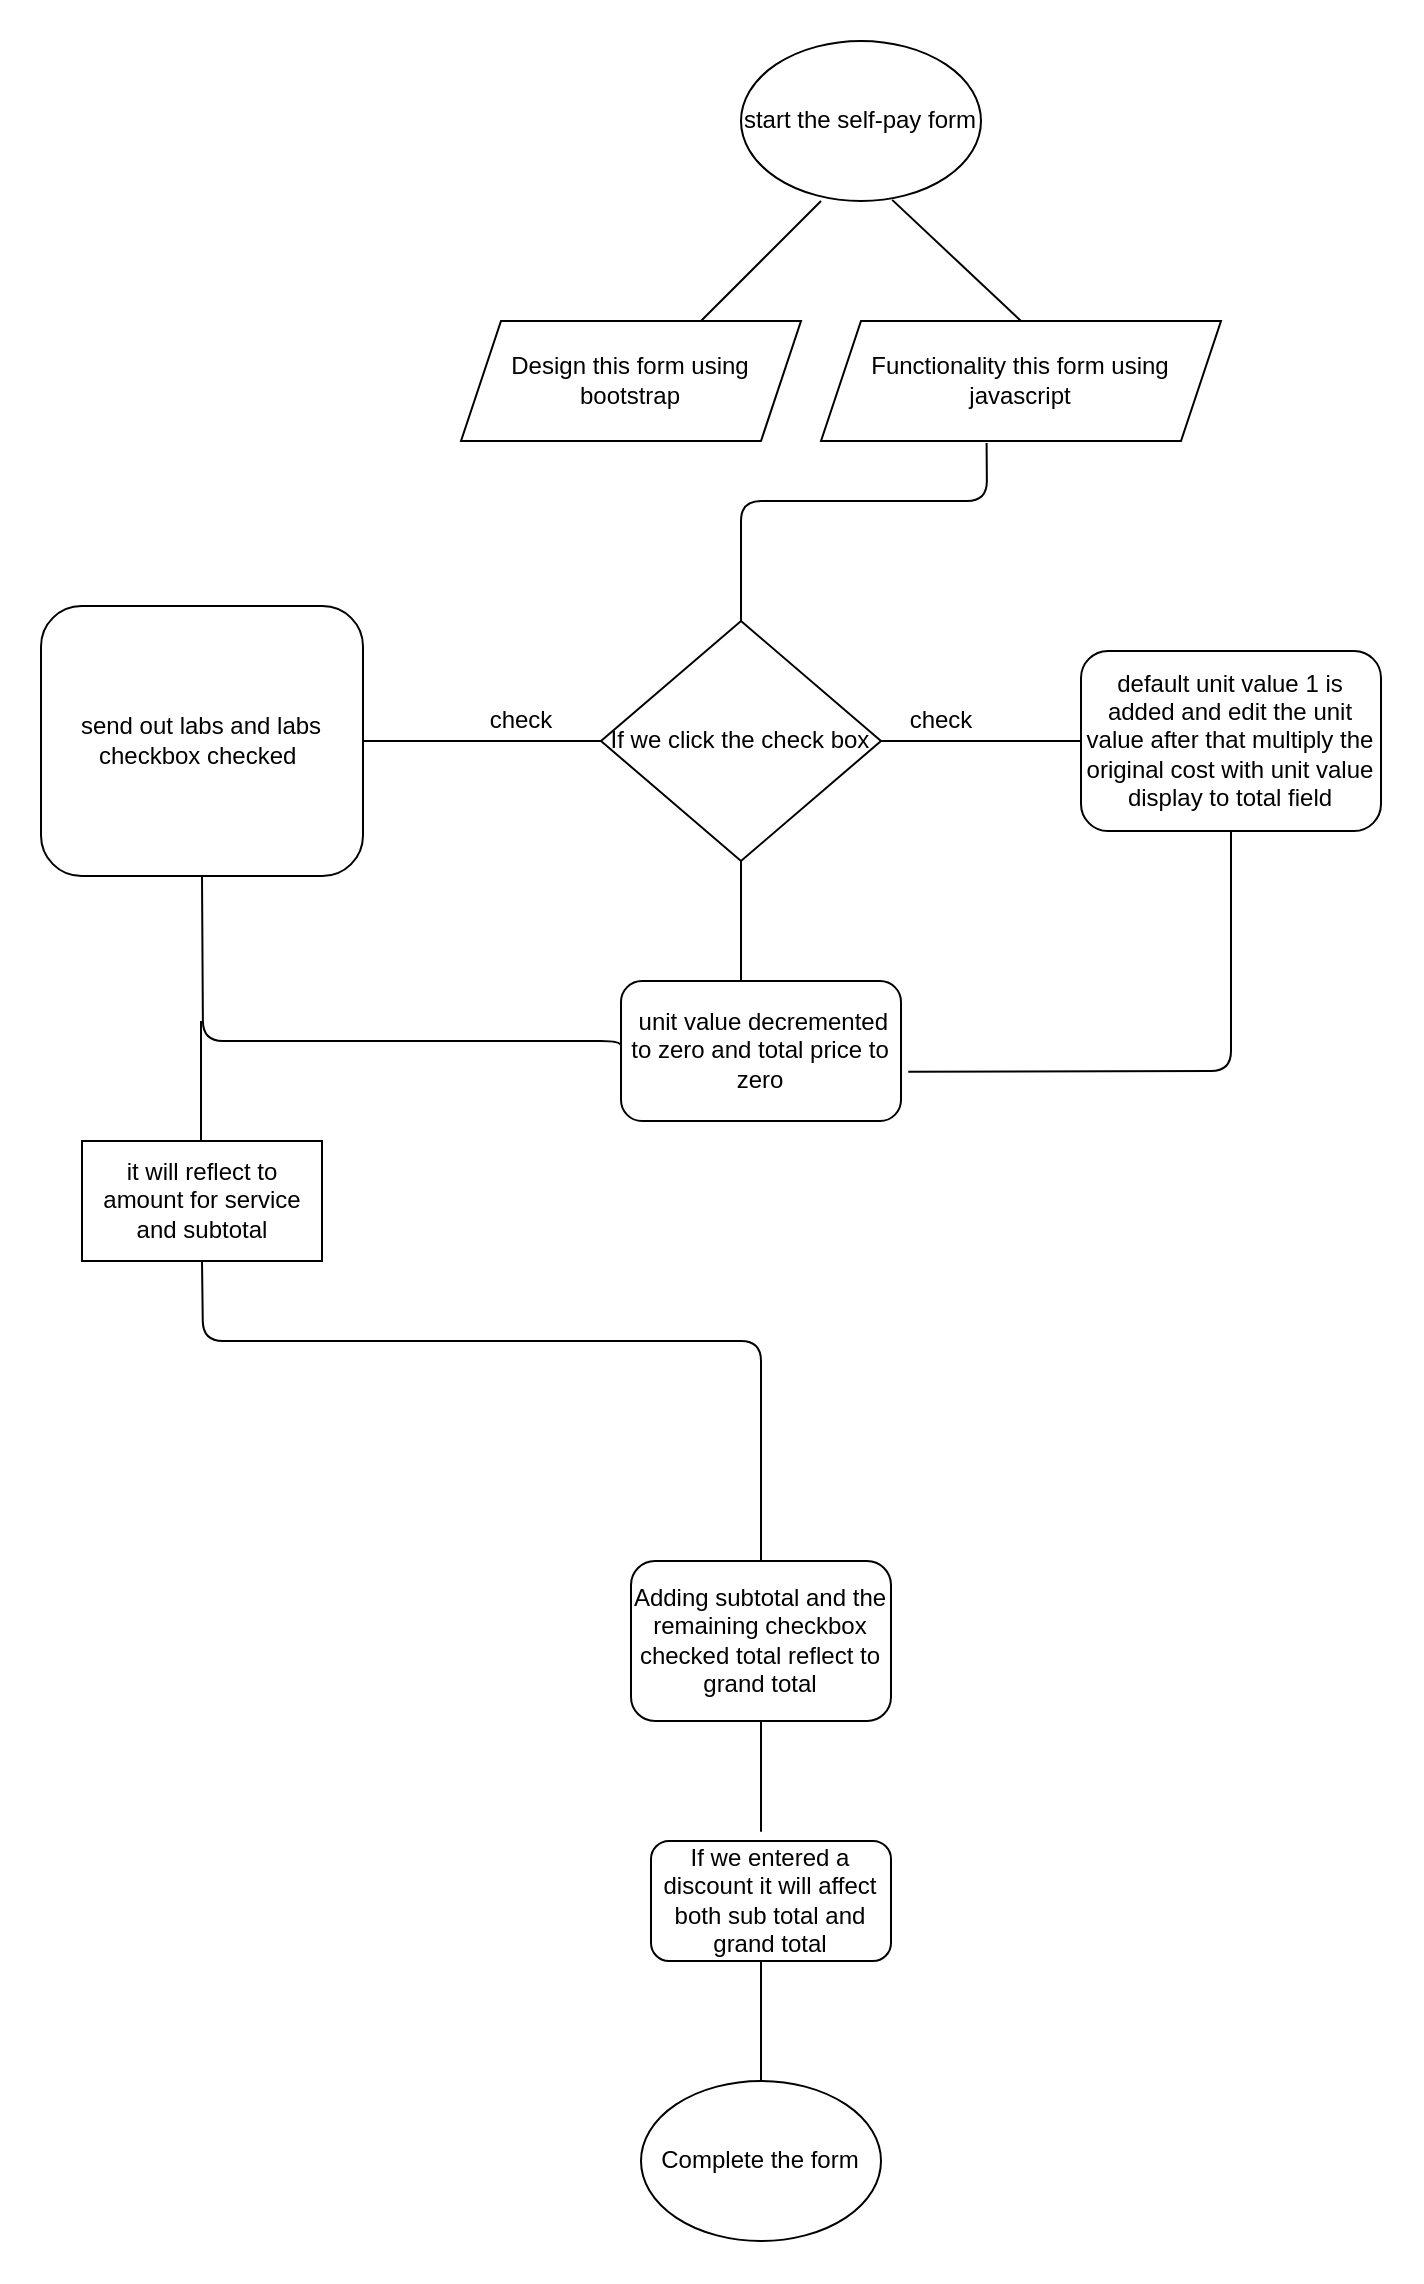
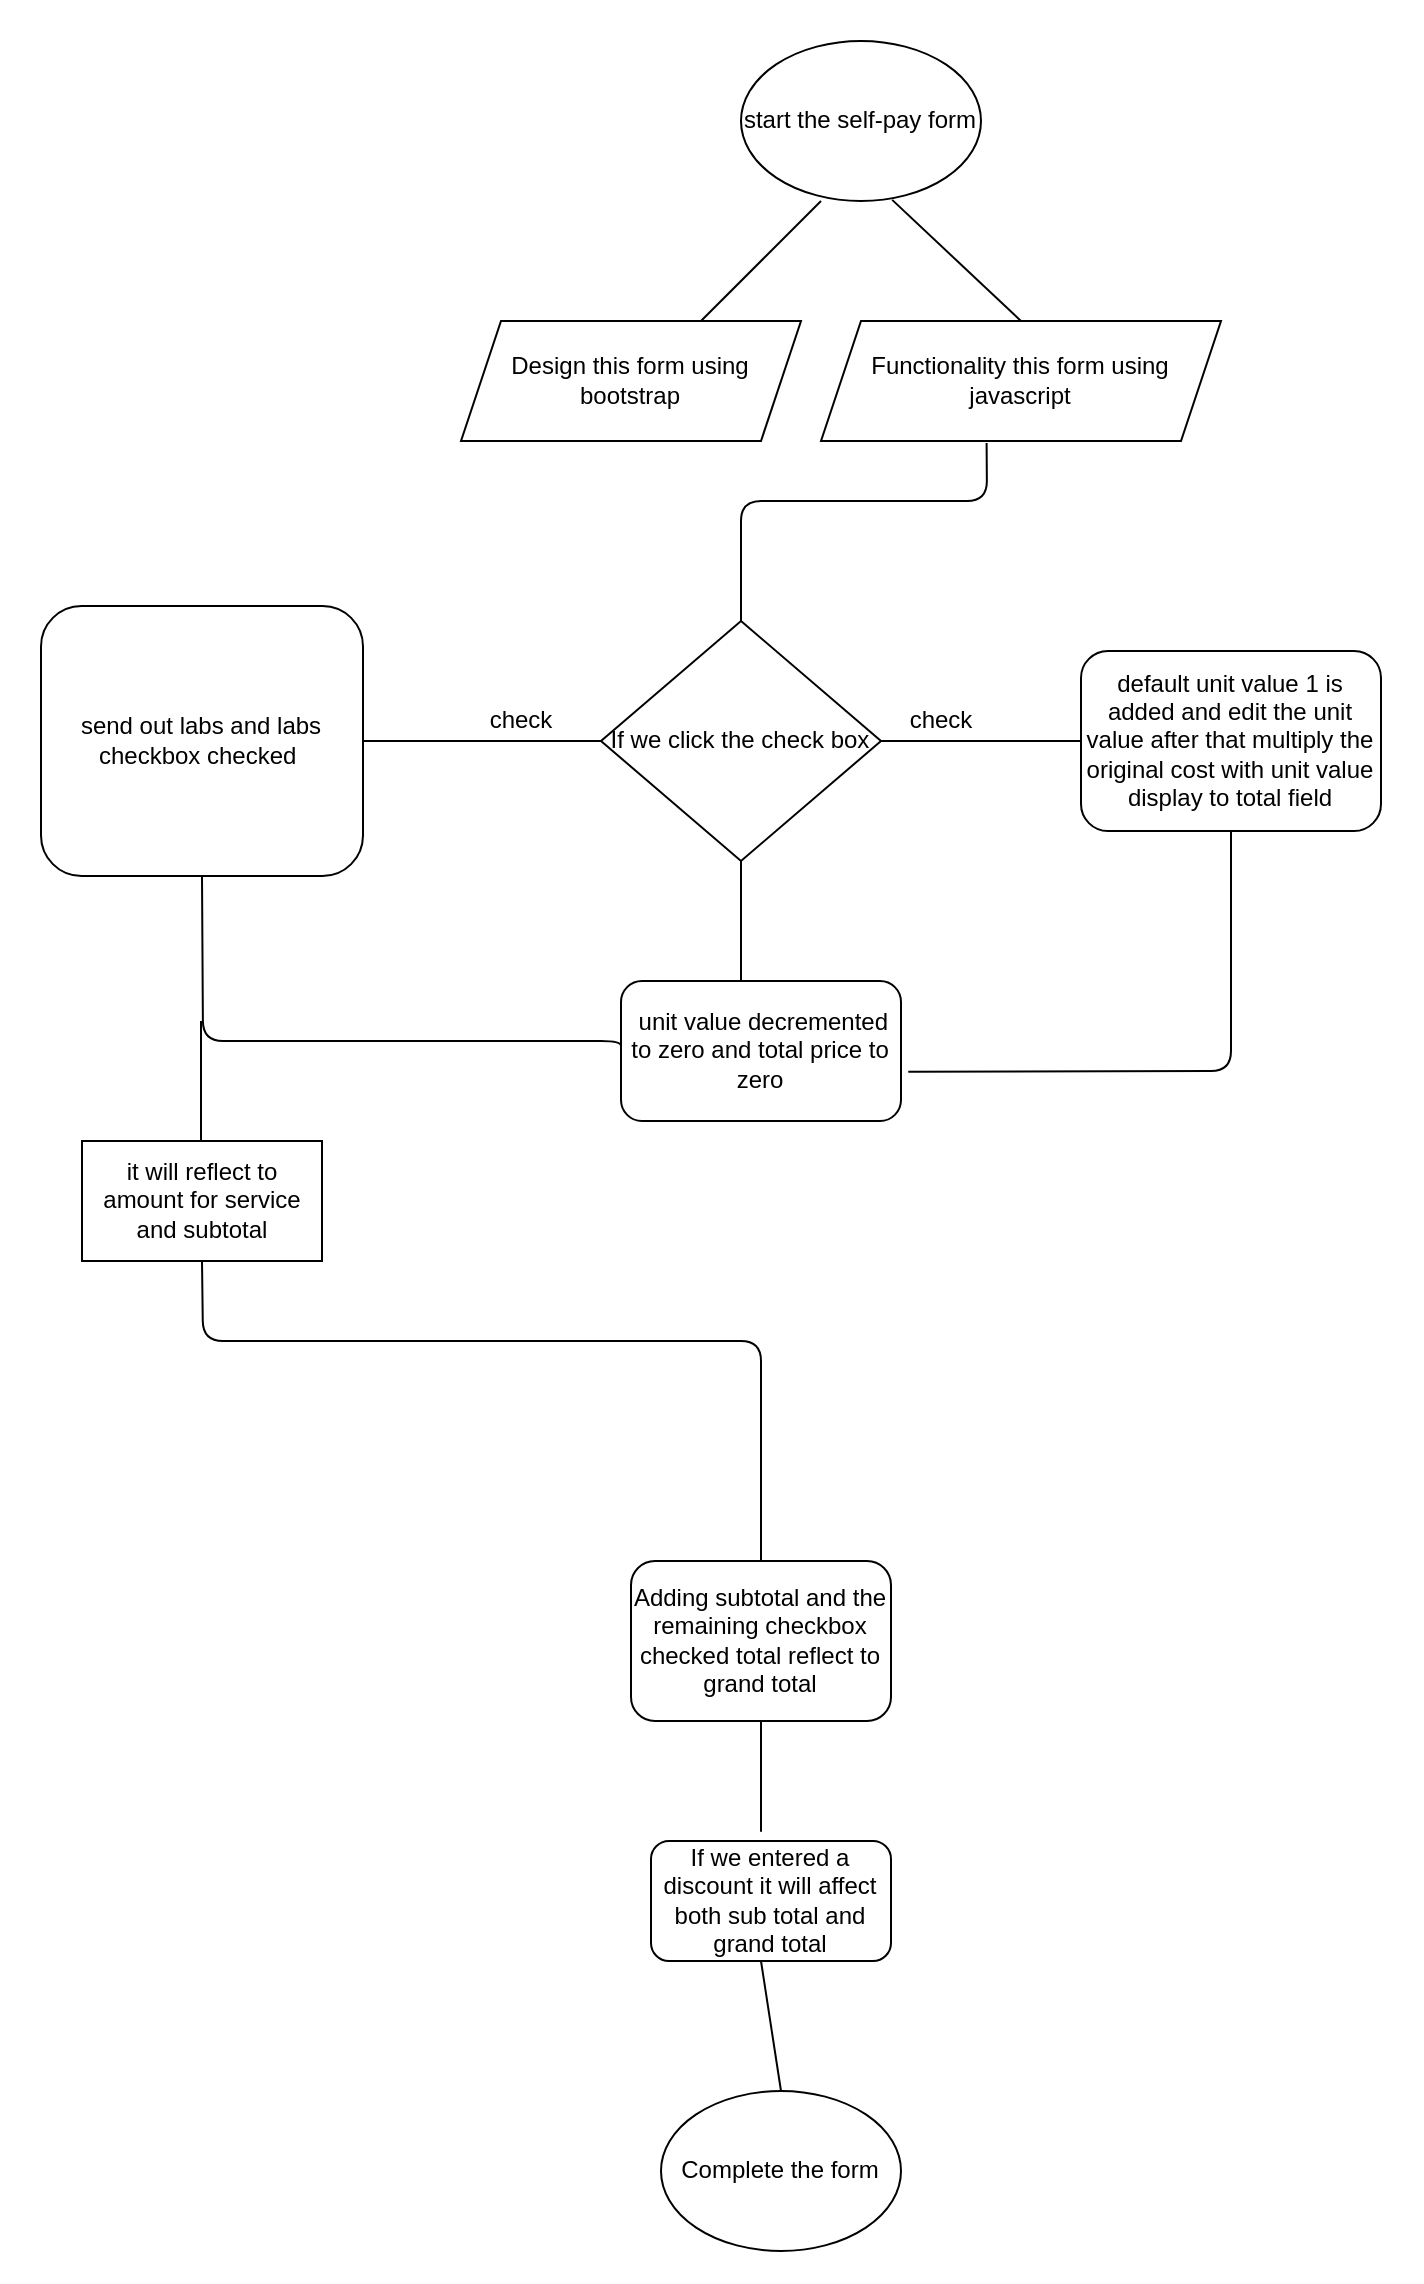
  <mxCell id="0" />
  <mxCell id="1" parent="0" />
  <mxCell id="2" value="start the self-pay form" style="ellipse;whiteSpace=wrap;html=1;" vertex="1" parent="1"><mxGeometry x="370" y="20" width="120" height="80" as="geometry" /></mxCell>
  <mxCell id="3" value="" style="endArrow=none;html=1;" edge="1" parent="1"><mxGeometry width="50" height="50" relative="1" as="geometry"><mxPoint x="350" y="160" as="sourcePoint" /><mxPoint x="410" y="100" as="targetPoint" /></mxGeometry></mxCell>
  <mxCell id="4" value="" style="endArrow=none;html=1;entryX=0.63;entryY=0.993;entryDx=0;entryDy=0;entryPerimeter=0;" edge="1" parent="1" target="2"><mxGeometry width="50" height="50" relative="1" as="geometry"><mxPoint x="510" y="160" as="sourcePoint" /><mxPoint x="480" y="130" as="targetPoint" /></mxGeometry></mxCell>
  <mxCell id="5" value="Design this form using bootstrap" style="shape=parallelogram;perimeter=parallelogramPerimeter;whiteSpace=wrap;html=1;fixedSize=1;" vertex="1" parent="1"><mxGeometry x="230" y="160" width="170" height="60" as="geometry" /></mxCell>
  <mxCell id="6" value="Functionality this form using javascript" style="shape=parallelogram;perimeter=parallelogramPerimeter;whiteSpace=wrap;html=1;fixedSize=1;" vertex="1" parent="1"><mxGeometry x="410" y="160" width="200" height="60" as="geometry" /></mxCell>
  <mxCell id="7" value="" style="endArrow=none;html=1;entryX=0.414;entryY=1.017;entryDx=0;entryDy=0;entryPerimeter=0;exitX=0.5;exitY=0;exitDx=0;exitDy=0;" edge="1" parent="1" source="8" target="6"><mxGeometry width="50" height="50" relative="1" as="geometry"><mxPoint x="370" y="290" as="sourcePoint" /><mxPoint x="480" y="240" as="targetPoint" /><Array as="points"><mxPoint x="370" y="250" /><mxPoint x="493" y="250" /></Array></mxGeometry></mxCell>
  <mxCell id="8" value="If we click the check box" style="rhombus;whiteSpace=wrap;html=1;" vertex="1" parent="1"><mxGeometry x="300" y="310" width="140" height="120" as="geometry" /></mxCell>
  <mxCell id="9" value="" style="endArrow=none;html=1;exitX=1;exitY=0.5;exitDx=0;exitDy=0;" edge="1" parent="1" source="8" target="10"><mxGeometry width="50" height="50" relative="1" as="geometry"><mxPoint x="485" y="380" as="sourcePoint" /><mxPoint x="520" y="370" as="targetPoint" /></mxGeometry></mxCell>
  <mxCell id="10" value="default unit value 1 is added and edit the unit value after that multiply the original cost with unit value display to total field" style="rounded=1;whiteSpace=wrap;html=1;" vertex="1" parent="1"><mxGeometry x="540" y="325" width="150" height="90" as="geometry" /></mxCell>
  <mxCell id="11" value="check" style="text;html=1;align=center;verticalAlign=middle;resizable=0;points=[];autosize=1;strokeColor=none;" vertex="1" parent="1"><mxGeometry x="445" y="350" width="50" height="20" as="geometry" /></mxCell>
  <mxCell id="12" value="" style="endArrow=none;html=1;entryX=0.5;entryY=1;entryDx=0;entryDy=0;" edge="1" parent="1" target="8"><mxGeometry width="50" height="50" relative="1" as="geometry"><mxPoint x="370" y="490" as="sourcePoint" /><mxPoint x="460" y="610" as="targetPoint" /></mxGeometry></mxCell>
  <mxCell id="13" value="&amp;nbsp;unit value decremented to zero and total price to zero" style="rounded=1;whiteSpace=wrap;html=1;" vertex="1" parent="1"><mxGeometry x="310" y="490" width="140" height="70" as="geometry" /></mxCell>
  <mxCell id="14" value="" style="endArrow=none;html=1;entryX=0.5;entryY=1;entryDx=0;entryDy=0;exitX=1.026;exitY=0.649;exitDx=0;exitDy=0;exitPerimeter=0;" edge="1" parent="1" source="13" target="10"><mxGeometry width="50" height="50" relative="1" as="geometry"><mxPoint x="615" y="495" as="sourcePoint" /><mxPoint x="460" y="460" as="targetPoint" /><Array as="points"><mxPoint x="615" y="535" /></Array></mxGeometry></mxCell>
  <mxCell id="15" value="send out labs and labs checkbox checked&amp;nbsp;" style="rounded=1;whiteSpace=wrap;html=1;" vertex="1" parent="1"><mxGeometry x="20" y="302.5" width="161" height="135" as="geometry" /></mxCell>
  <mxCell id="16" value="" style="endArrow=none;html=1;exitX=1;exitY=0.5;exitDx=0;exitDy=0;entryX=0;entryY=0.5;entryDx=0;entryDy=0;" edge="1" parent="1" source="15" target="8"><mxGeometry width="50" height="50" relative="1" as="geometry"><mxPoint x="210" y="370" as="sourcePoint" /><mxPoint x="260" y="320" as="targetPoint" /></mxGeometry></mxCell>
  <mxCell id="17" value="Adding subtotal and the remaining checkbox checked total reflect to grand total" style="rounded=1;whiteSpace=wrap;html=1;" vertex="1" parent="1"><mxGeometry x="315" y="780" width="130" height="80" as="geometry" /></mxCell>
  <mxCell id="18" value="" style="endArrow=none;html=1;entryX=0.5;entryY=1;entryDx=0;entryDy=0;exitX=0;exitY=0.5;exitDx=0;exitDy=0;" edge="1" parent="1" source="13" target="15"><mxGeometry width="50" height="50" relative="1" as="geometry"><mxPoint x="270" y="600" as="sourcePoint" /><mxPoint x="460" y="520" as="targetPoint" /><Array as="points"><mxPoint x="310" y="520" /><mxPoint x="101" y="520" /></Array></mxGeometry></mxCell>
  <mxCell id="19" value="&lt;span&gt;If we entered a discount it will affect both sub total and grand total&lt;/span&gt;" style="rounded=1;whiteSpace=wrap;html=1;" vertex="1" parent="1"><mxGeometry x="325" y="920" width="120" height="60" as="geometry" /></mxCell>
  <mxCell id="20" value="" style="endArrow=none;html=1;entryX=0.5;entryY=1;entryDx=0;entryDy=0;exitX=0.5;exitY=1;exitDx=0;exitDy=0;" edge="1" parent="1" source="17" target="17"><mxGeometry width="50" height="50" relative="1" as="geometry"><mxPoint x="380" y="790" as="sourcePoint" /><mxPoint x="460" y="750" as="targetPoint" /><Array as="points"><mxPoint x="380" y="920" /></Array></mxGeometry></mxCell>
- <mxCell id="21" value="Complete the form" style="ellipse;whiteSpace=wrap;html=1;" vertex="1" parent="1"><mxGeometry x="320" y="1040" width="120" height="80" as="geometry" /></mxCell>
+ <mxCell id="21" value="Complete the form" style="ellipse;whiteSpace=wrap;html=1;" vertex="1" parent="1"><mxGeometry x="330" y="1045" width="120" height="80" as="geometry" /></mxCell>
  <mxCell id="22" value="" style="endArrow=none;html=1;exitX=0.5;exitY=0;exitDx=0;exitDy=0;" edge="1" parent="1" source="21"><mxGeometry width="50" height="50" relative="1" as="geometry"><mxPoint x="410" y="800" as="sourcePoint" /><mxPoint x="380" y="980" as="targetPoint" /><Array as="points" /></mxGeometry></mxCell>
  <mxCell id="23" value="check" style="text;html=1;align=center;verticalAlign=middle;resizable=0;points=[];autosize=1;strokeColor=none;" vertex="1" parent="1"><mxGeometry x="235" y="350" width="50" height="20" as="geometry" /></mxCell>
  <mxCell id="24" value="" style="endArrow=none;html=1;" edge="1" parent="1"><mxGeometry width="50" height="50" relative="1" as="geometry"><mxPoint x="100" y="570" as="sourcePoint" /><mxPoint x="100" y="510" as="targetPoint" /></mxGeometry></mxCell>
  <mxCell id="25" value="it will reflect to amount for service and subtotal" style="rounded=0;whiteSpace=wrap;html=1;" vertex="1" parent="1"><mxGeometry x="40.5" y="570" width="120" height="60" as="geometry" /></mxCell>
  <mxCell id="26" value="" style="endArrow=none;html=1;entryX=0.5;entryY=1;entryDx=0;entryDy=0;exitX=0.5;exitY=0;exitDx=0;exitDy=0;" edge="1" parent="1" source="17" target="25"><mxGeometry width="50" height="50" relative="1" as="geometry"><mxPoint x="410" y="680" as="sourcePoint" /><mxPoint x="460" y="630" as="targetPoint" /><Array as="points"><mxPoint x="380" y="670" /><mxPoint x="101" y="670" /></Array></mxGeometry></mxCell>
